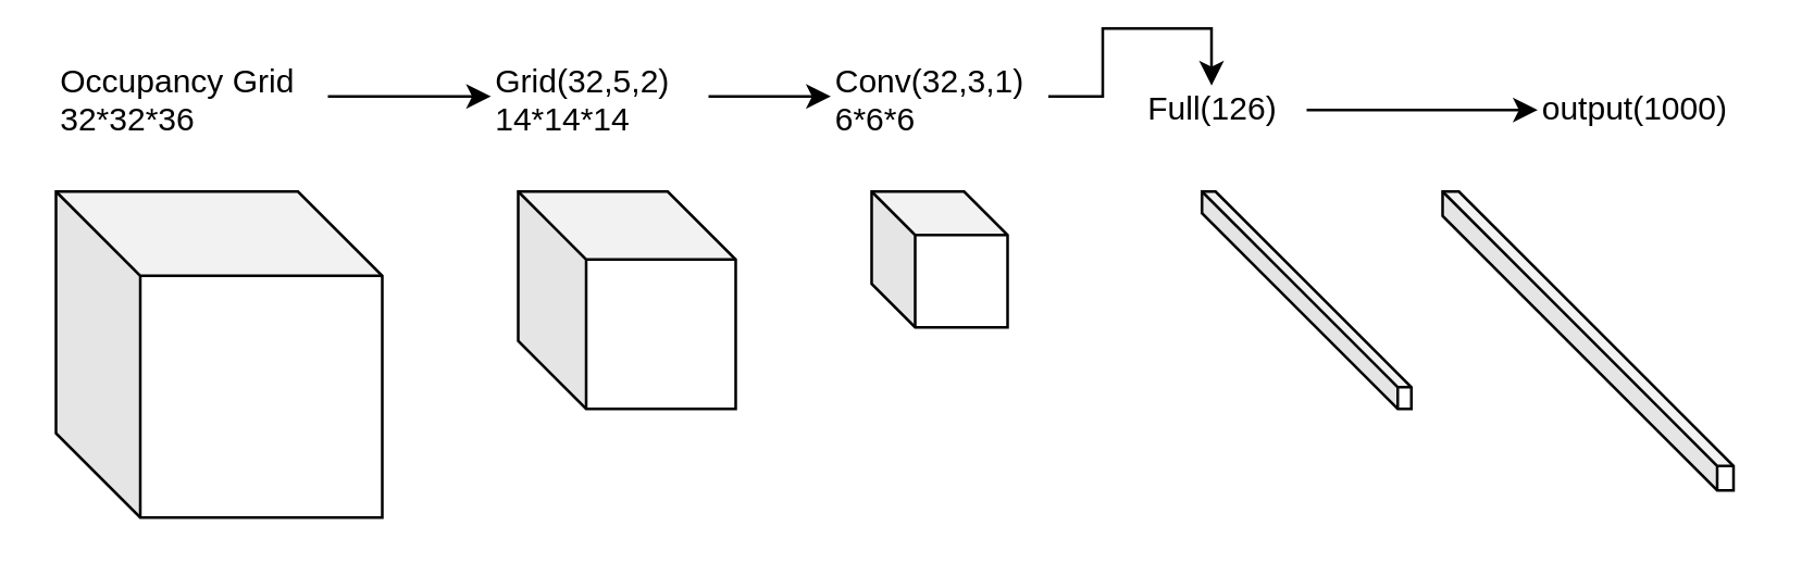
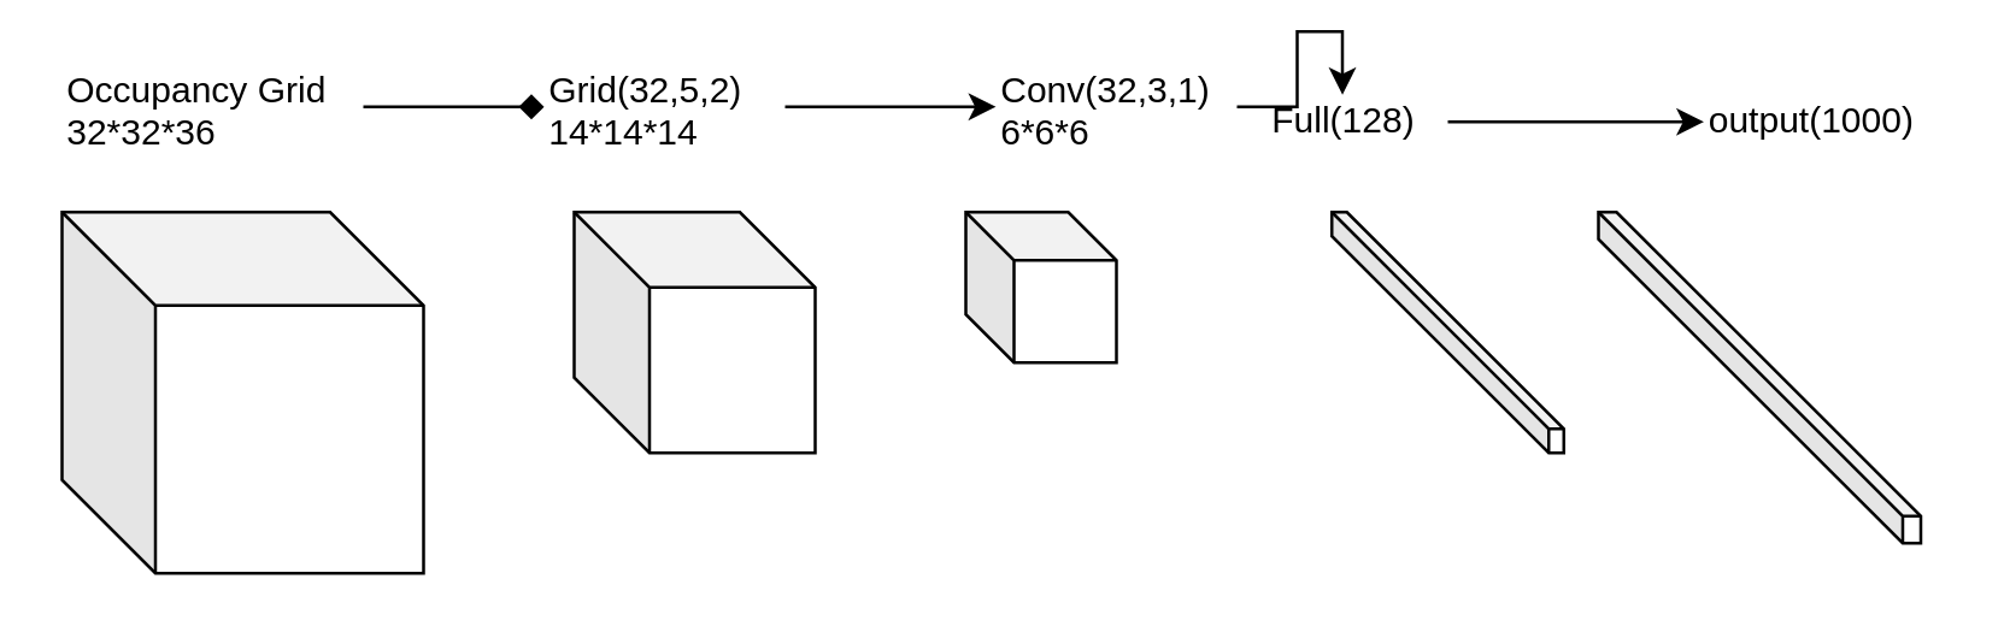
  <mxCell id="0" />
  <mxCell id="1" parent="0" />
  <mxCell id="2" value="" style="shape=cube;whiteSpace=wrap;html=1;boundedLbl=1;backgroundOutline=1;darkOpacity=0.05;darkOpacity2=0.1;gradientColor=none;comic=0;resizeWidth=1;resizeHeight=1;size=31;" vertex="1" parent="1"><mxGeometry x="20" y="70" width="120" height="120" as="geometry" /></mxCell>
  <mxCell id="3" value="" style="shape=cube;whiteSpace=wrap;html=1;boundedLbl=1;backgroundOutline=1;darkOpacity=0.05;darkOpacity2=0.1;gradientColor=none;comic=0;resizeWidth=1;resizeHeight=1;size=25;" vertex="1" parent="1"><mxGeometry x="190" y="70" width="80" height="80" as="geometry" /></mxCell>
  <mxCell id="4" value="" style="shape=cube;whiteSpace=wrap;html=1;boundedLbl=1;backgroundOutline=1;darkOpacity=0.05;darkOpacity2=0.1;gradientColor=none;comic=0;resizeWidth=1;resizeHeight=1;size=16;" vertex="1" parent="1"><mxGeometry x="320" y="70" width="50" height="50" as="geometry" /></mxCell>
  <mxCell id="5" value="" style="shape=cube;whiteSpace=wrap;html=1;boundedLbl=1;backgroundOutline=1;darkOpacity=0.05;darkOpacity2=0.1;gradientColor=none;comic=0;resizeWidth=1;resizeHeight=1;size=72;" vertex="1" parent="1"><mxGeometry x="441.5" y="70" width="77" height="80" as="geometry" /></mxCell>
  <mxCell id="6" value="" style="shape=cube;whiteSpace=wrap;html=1;boundedLbl=1;backgroundOutline=1;darkOpacity=0.05;darkOpacity2=0.1;gradientColor=none;comic=0;resizeWidth=1;resizeHeight=1;size=101;" vertex="1" parent="1"><mxGeometry x="530" y="70" width="107" height="110" as="geometry" /></mxCell>
- <mxCell id="7" style="edgeStyle=orthogonalEdgeStyle;rounded=0;orthogonalLoop=1;jettySize=auto;html=1;" edge="1" parent="1" source="8" target="10"><mxGeometry relative="1" as="geometry" /></mxCell>
+ <mxCell id="7" style="edgeStyle=orthogonalEdgeStyle;rounded=0;orthogonalLoop=1;jettySize=auto;html=1;endArrow=diamond;" edge="1" parent="1" source="8" target="10"><mxGeometry relative="1" as="geometry" /></mxCell>
  <mxCell id="8" value="&lt;div&gt;Occupancy Grid&lt;/div&gt;&lt;div&gt;32*32*36&lt;br&gt; &lt;/div&gt;" style="text;html=1;resizable=0;points=[];autosize=1;align=left;verticalAlign=top;spacingTop=-4;" vertex="1" parent="1"><mxGeometry x="20" y="20" width="100" height="30" as="geometry" /></mxCell>
  <mxCell id="9" style="edgeStyle=orthogonalEdgeStyle;rounded=0;orthogonalLoop=1;jettySize=auto;html=1;" edge="1" parent="1" source="10" target="12"><mxGeometry relative="1" as="geometry" /></mxCell>
  <mxCell id="10" value="&lt;div&gt;Grid(32,5,2)&lt;/div&gt;&lt;div&gt;14*14*14&lt;br&gt;&lt;/div&gt;" style="text;html=1;resizable=0;points=[];autosize=1;align=left;verticalAlign=top;spacingTop=-4;" vertex="1" parent="1"><mxGeometry x="180" y="20" width="80" height="30" as="geometry" /></mxCell>
  <mxCell id="11" style="edgeStyle=orthogonalEdgeStyle;rounded=0;orthogonalLoop=1;jettySize=auto;html=1;entryX=0.417;entryY=0.05;entryDx=0;entryDy=0;entryPerimeter=0;" edge="1" parent="1" source="12" target="14"><mxGeometry relative="1" as="geometry" /></mxCell>
- <mxCell id="12" value="&lt;div&gt;Conv(32,3,1)&lt;/div&gt;&lt;div&gt;6*6*6&lt;br&gt;&lt;/div&gt;" style="text;html=1;resizable=0;points=[];autosize=1;align=left;verticalAlign=top;spacingTop=-4;" vertex="1" parent="1"><mxGeometry x="305" y="20" width="80" height="30" as="geometry" /></mxCell>
+ <mxCell id="12" value="&lt;div&gt;Conv(32,3,1)&lt;/div&gt;&lt;div&gt;6*6*6&lt;br&gt;&lt;/div&gt;" style="text;html=1;resizable=0;points=[];autosize=1;align=left;verticalAlign=top;spacingTop=-4;" vertex="1" parent="1"><mxGeometry x="330" y="20" width="80" height="30" as="geometry" /></mxCell>
  <mxCell id="13" style="edgeStyle=orthogonalEdgeStyle;rounded=0;orthogonalLoop=1;jettySize=auto;html=1;" edge="1" parent="1" source="14" target="15"><mxGeometry relative="1" as="geometry" /></mxCell>
- <mxCell id="14" value="&lt;div&gt;Full(126)&lt;/div&gt;" style="text;html=1;resizable=0;points=[];autosize=1;align=left;verticalAlign=top;spacingTop=-4;" vertex="1" parent="1"><mxGeometry x="420" y="30" width="60" height="20" as="geometry" /></mxCell>
+ <mxCell id="14" value="&lt;div&gt;Full(128)&lt;/div&gt;" style="text;html=1;resizable=0;points=[];autosize=1;align=left;verticalAlign=top;spacingTop=-4;" vertex="1" parent="1"><mxGeometry x="420" y="30" width="60" height="20" as="geometry" /></mxCell>
  <mxCell id="15" value="output(1000)" style="text;html=1;resizable=0;points=[];autosize=1;align=left;verticalAlign=top;spacingTop=-4;" vertex="1" parent="1"><mxGeometry x="565" y="30" width="80" height="20" as="geometry" /></mxCell>
